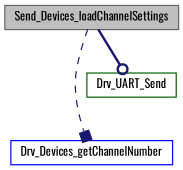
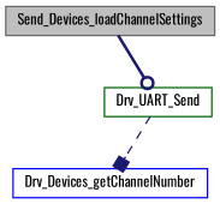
  digraph {
    fontname=Oswald
    rankdir=TB
    node [fillcolor=white fontname=Oswald fontsize=10 shape=record style=filled]
    edge [color=midnightblue fontname=Oswald fontsize=10 labelfontname=FreeSans labelfontsize=10]
    n1 [color=gray40 fillcolor=grey75 fontcolor=black height=0.2 label=Send_Devices_loadChannelSettings width=0.4]
    n2 [color=blue height=0.2 label=Drv_Devices_getChannelNumber width=0.4]
    n3 [color=darkgreen height=0.2 label=Drv_UART_Send width=0.4]
-   n1 -> n2 [arrowhead=box style=dashed]
+   n3 -> n2 [arrowhead=box style=dashed]
    n1 -> n3 [arrowhead=odot style=bold]
  }
